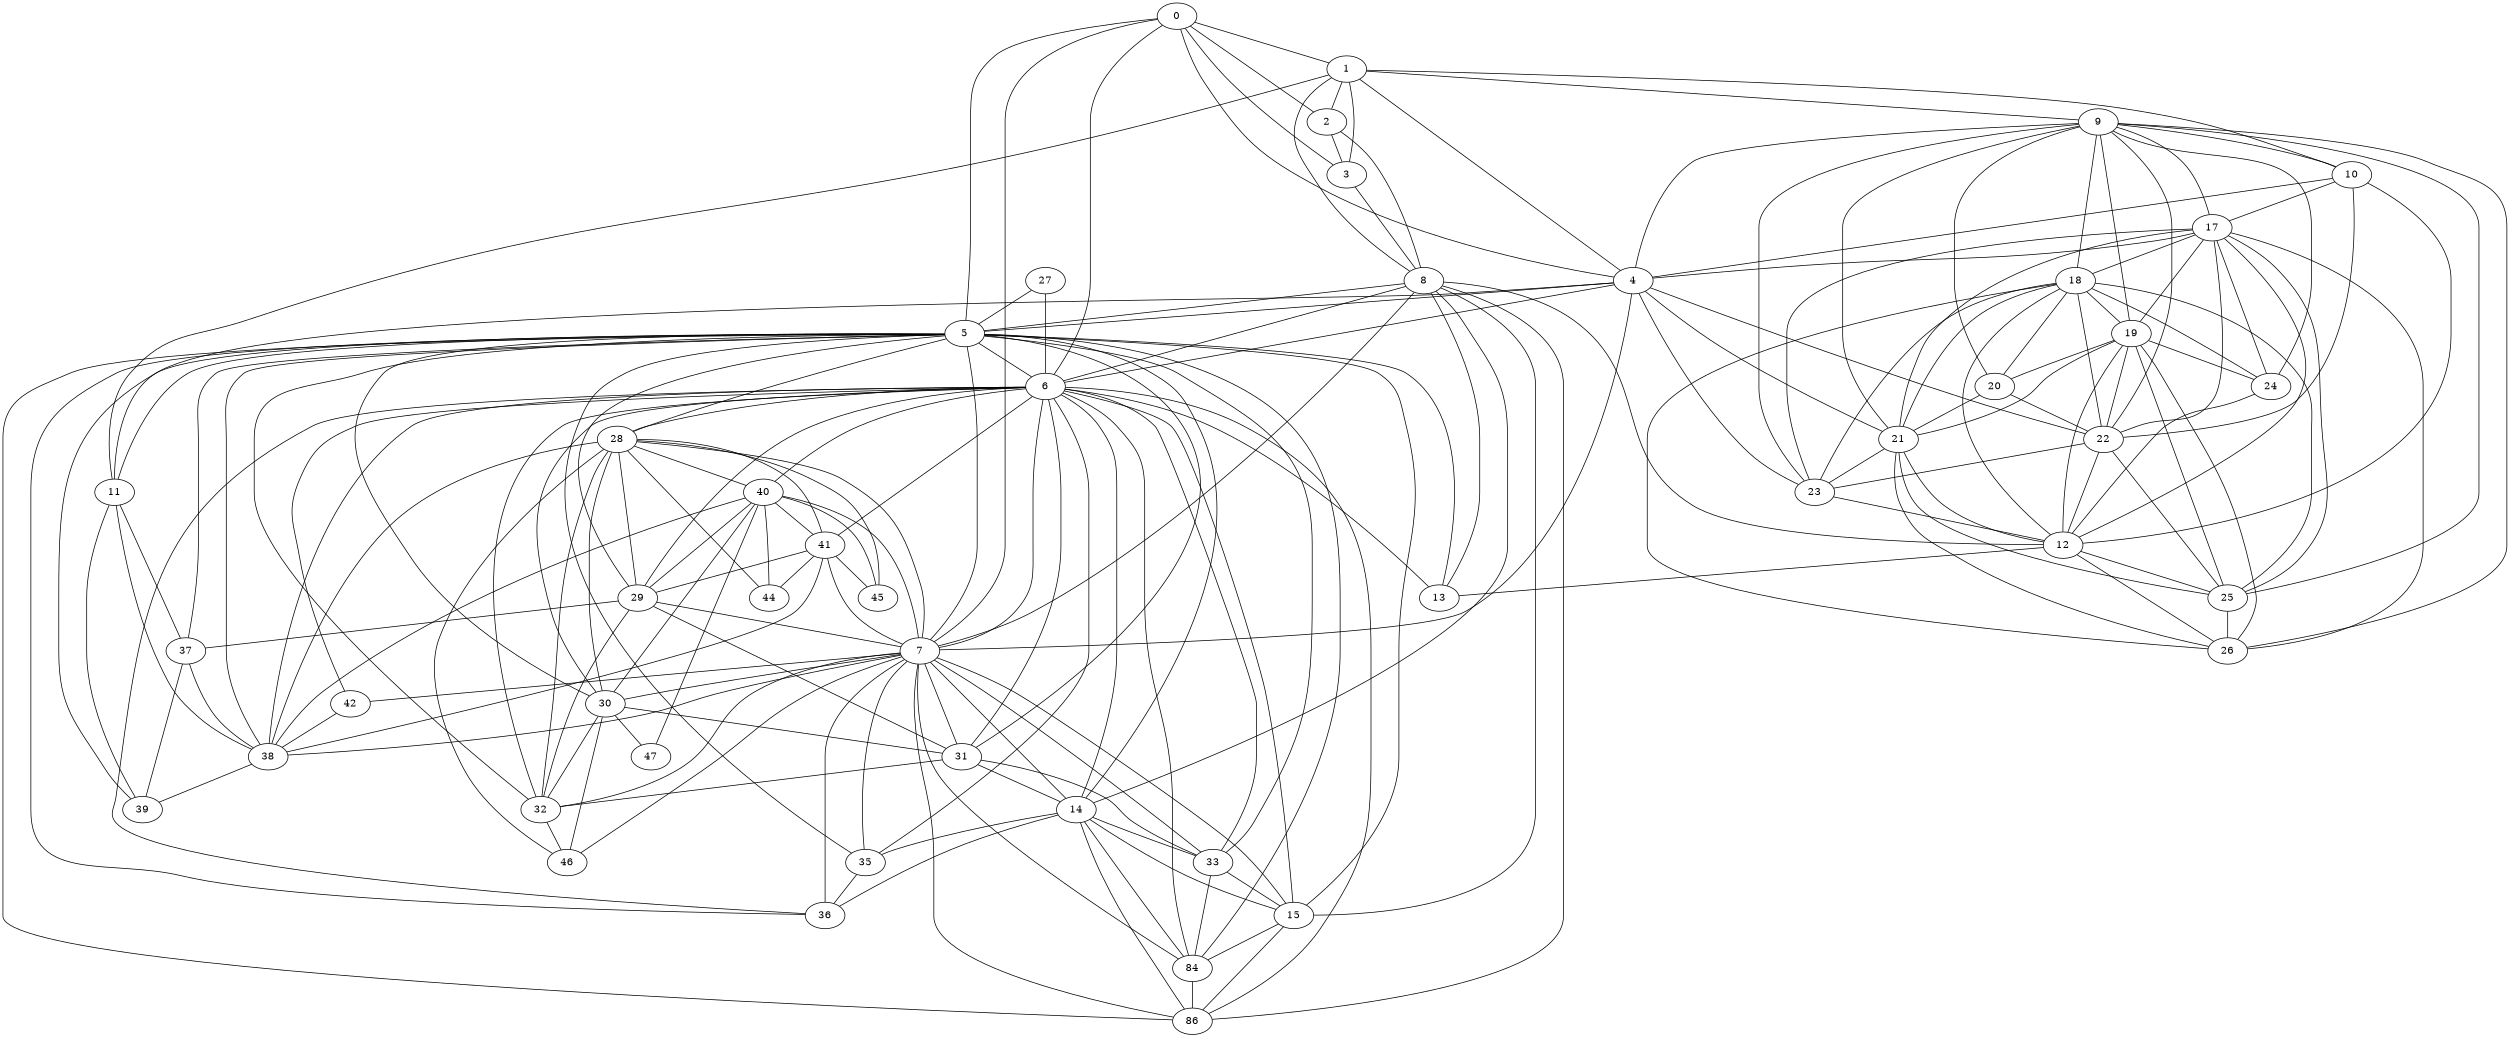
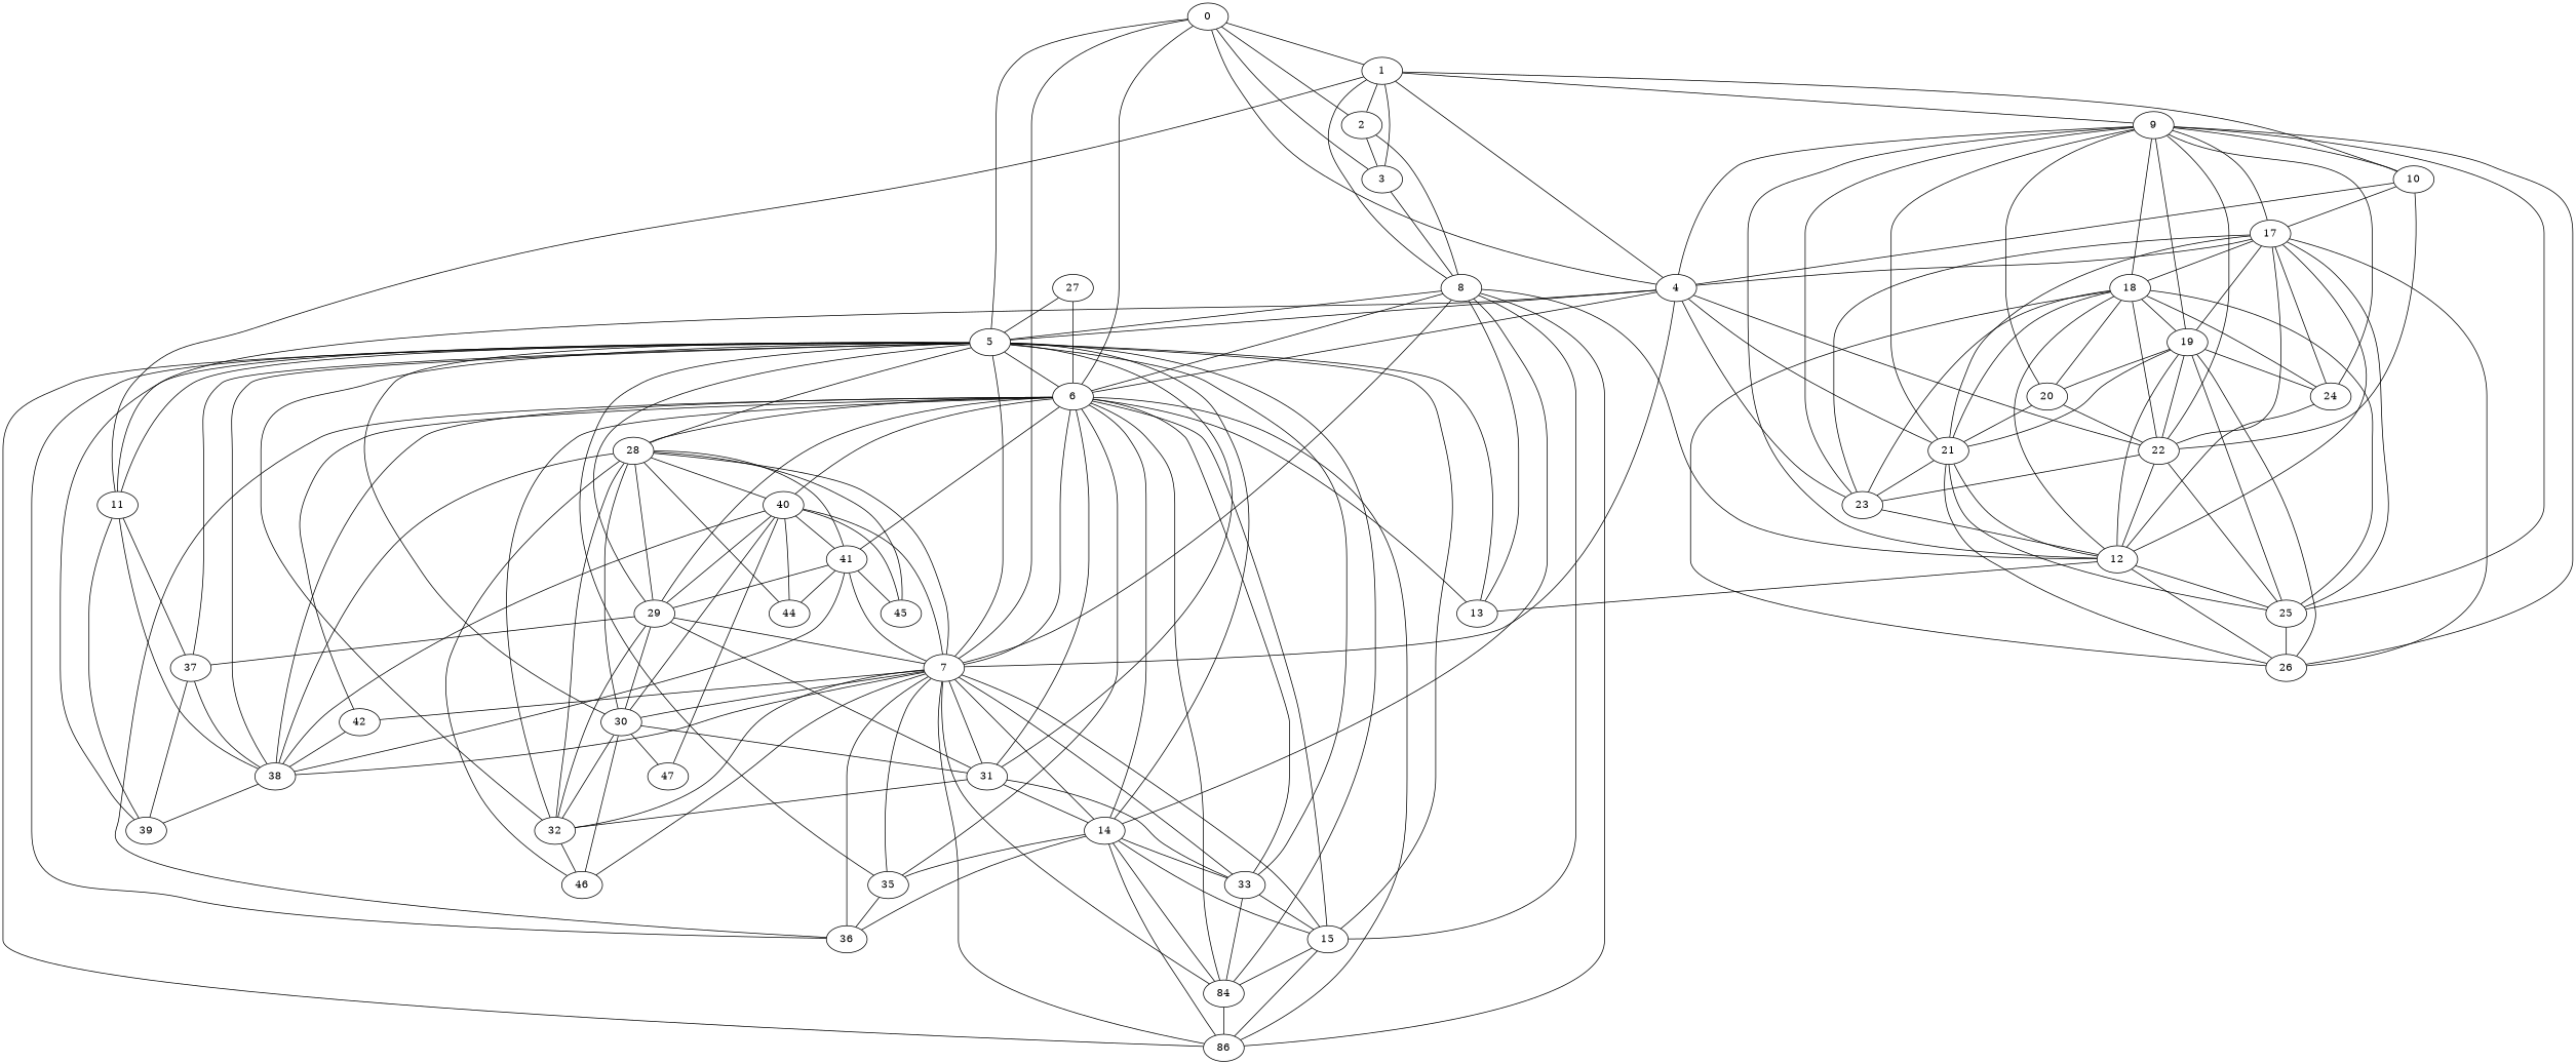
  graph {
    0
    1
    2
    3
    4
    5
    6
    7
    8
    9
    10
    11
    21
    22
    23
    13
    14
    15
    n19 [label=86]
    28
    29
    30
    31
    32
    33
    n26 [label=84]
    35
    36
    37
    38
    39
    40
    41
    42
    46
    12
    17
    18
    19
    20
    24
    25
    26
    44
    45
    47
    27
    0 -- 1
    0 -- 2
    0 -- 3
    0 -- 4
    0 -- 5
    0 -- 6
    0 -- 7
    1 -- 2
    1 -- 3
    1 -- 4
    1 -- 8
    1 -- 9
    1 -- 10
    1 -- 11
    2 -- 3
    2 -- 8
    3 -- 8
    4 -- 5
    4 -- 6
    4 -- 7
    4 -- 11
    4 -- 21
    4 -- 22
    4 -- 23
    5 -- 6
    5 -- 7
    5 -- 11
    5 -- 13
    5 -- 14
    5 -- 15
    5 -- n19
    5 -- 28
    5 -- 29
    5 -- 30
    5 -- 31
    5 -- 32
    5 -- 33
    5 -- n26
    5 -- 35
    5 -- 36
    5 -- 37
    5 -- 38
    5 -- 39
    6 -- 7
    6 -- 13
    6 -- 14
    6 -- 15
    6 -- n19
    6 -- 28
    6 -- 29
-   6 -- 30
+   29 -- 30
    6 -- 31
    6 -- 32
    6 -- 33
    6 -- n26
    6 -- 35
    6 -- 36
    6 -- 38
    6 -- 40
    6 -- 41
    6 -- 42
    7 -- 14
    7 -- 15
    7 -- n19
    7 -- 30
    7 -- 31
    7 -- 32
    7 -- 33
    7 -- n26
    7 -- 35
    7 -- 36
    7 -- 38
    7 -- 42
    7 -- 46
    8 -- 5
    8 -- 6
    8 -- 7
    8 -- 13
    8 -- 14
    8 -- 15
    8 -- n19
    8 -- 12
    9 -- 4
    9 -- 10
    9 -- 21
    9 -- 22
    9 -- 23
-   10 -- 12
+   9 -- 12
    9 -- 17
    9 -- 18
    9 -- 19
    9 -- 20
    9 -- 24
    9 -- 25
    9 -- 26
    10 -- 4
    10 -- 22
    10 -- 17
    11 -- 37
    11 -- 38
    11 -- 39
    21 -- 23
    21 -- 12
    21 -- 25
    21 -- 26
    22 -- 23
    22 -- 12
    22 -- 25
    23 -- 12
    14 -- 15
    14 -- n19
    14 -- 33
    14 -- n26
    14 -- 35
    14 -- 36
    15 -- n19
    15 -- n26
    28 -- 7
    28 -- 29
    28 -- 30
    28 -- 32
    28 -- 38
    28 -- 40
    28 -- 41
    28 -- 46
    28 -- 44
    28 -- 45
    29 -- 7
    29 -- 31
    29 -- 32
    29 -- 37
    30 -- 31
    30 -- 32
    30 -- 46
    30 -- 47
    31 -- 14
    31 -- 32
    31 -- 33
    32 -- 46
    33 -- 15
    33 -- n26
    n26 -- n19
    35 -- 36
    37 -- 38
    37 -- 39
    38 -- 39
    40 -- 7
    40 -- 29
    40 -- 30
    40 -- 38
    40 -- 41
    40 -- 44
    40 -- 45
    40 -- 47
    41 -- 7
    41 -- 29
    41 -- 38
    41 -- 44
    41 -- 45
    42 -- 38
    12 -- 13
    12 -- 25
    12 -- 26
    17 -- 4
    17 -- 21
    17 -- 22
    17 -- 23
    17 -- 12
    17 -- 18
    17 -- 19
    17 -- 24
    17 -- 25
    17 -- 26
    18 -- 21
    18 -- 22
    18 -- 23
    18 -- 12
    18 -- 19
    18 -- 20
    18 -- 24
    18 -- 25
    18 -- 26
    19 -- 21
    19 -- 22
    19 -- 12
    19 -- 20
    19 -- 24
    19 -- 25
    19 -- 26
    20 -- 21
    20 -- 22
    24 -- 12
    25 -- 26
    27 -- 5
    27 -- 6
  }
